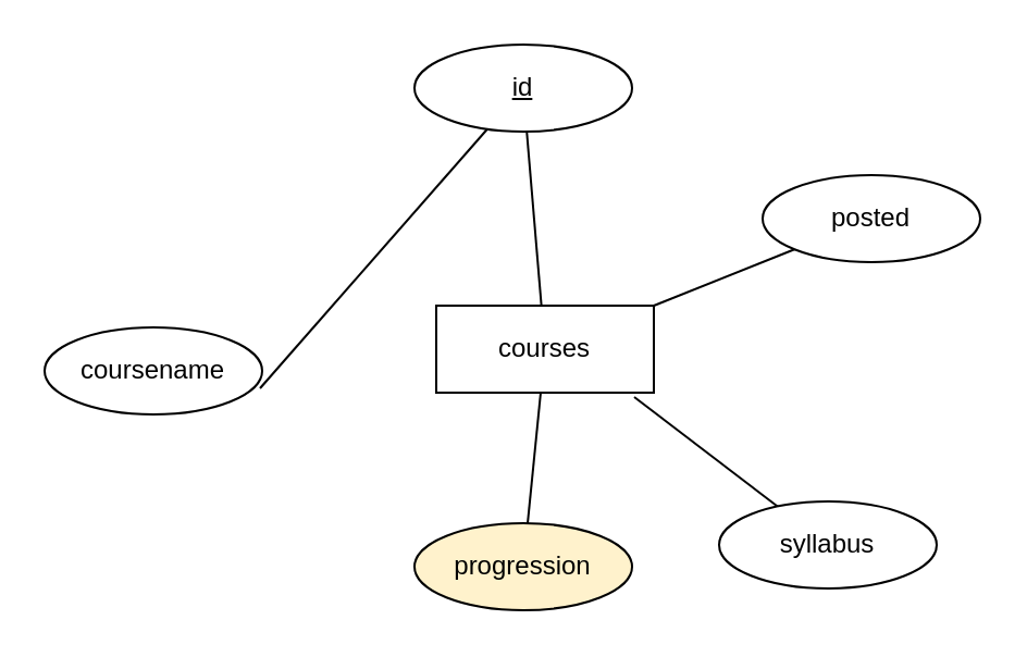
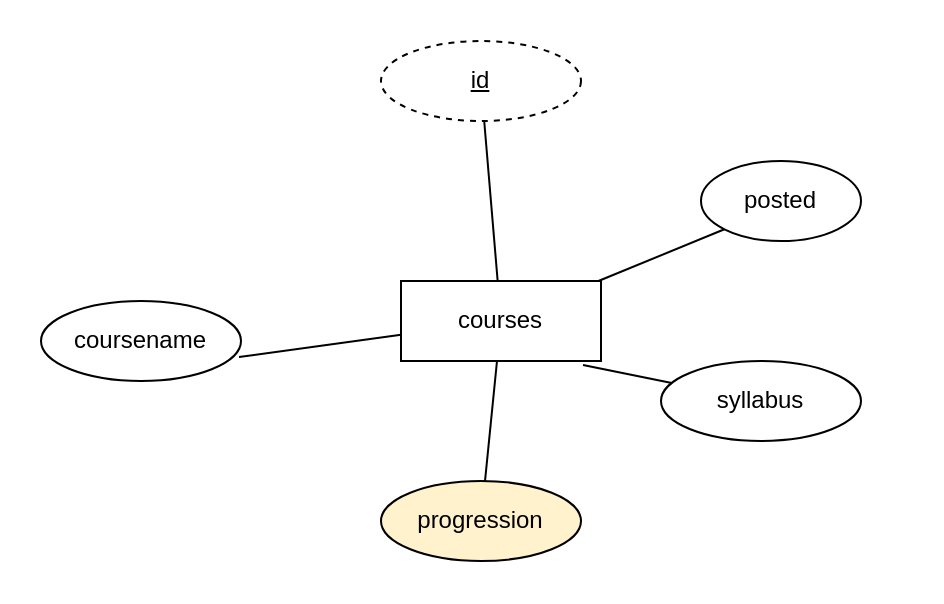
  <mxCell id="0" />
  <mxCell id="1" parent="0" />
  <mxCell id="2" value="courses" style="whiteSpace=wrap;html=1;align=center;" vertex="1" parent="1"><mxGeometry x="200" y="140" width="100" height="40" as="geometry" /></mxCell>
  <mxCell id="3" value="progression" style="ellipse;whiteSpace=wrap;html=1;align=center;fillColor=#fff2cc;" vertex="1" parent="1"><mxGeometry x="190" y="240" width="100" height="40" as="geometry" /></mxCell>
- <mxCell id="4" value="syllabus" style="ellipse;whiteSpace=wrap;html=1;align=center;" vertex="1" parent="1"><mxGeometry x="330" y="230" width="100" height="40" as="geometry" /></mxCell>
- <mxCell id="5" value="posted" style="ellipse;whiteSpace=wrap;html=1;align=center;" vertex="1" parent="1"><mxGeometry x="350" y="80" width="100" height="40" as="geometry" /></mxCell>
+ <mxCell id="4" value="syllabus" style="ellipse;whiteSpace=wrap;html=1;align=center;" vertex="1" parent="1"><mxGeometry x="330" y="180" width="100" height="40" as="geometry" /></mxCell>
+ <mxCell id="5" value="posted" style="ellipse;whiteSpace=wrap;html=1;align=center;" vertex="1" parent="1"><mxGeometry x="350" y="80" width="80" height="40" as="geometry" /></mxCell>
  <mxCell id="6" value="coursename" style="ellipse;whiteSpace=wrap;html=1;align=center;" vertex="1" parent="1"><mxGeometry x="20" y="150" width="100" height="40" as="geometry" /></mxCell>
- <mxCell id="7" value="id" style="ellipse;whiteSpace=wrap;html=1;align=center;fontStyle=4;" vertex="1" parent="1"><mxGeometry x="190" y="20" width="100" height="40" as="geometry" /></mxCell>
+ <mxCell id="7" value="id" style="ellipse;whiteSpace=wrap;html=1;align=center;fontStyle=4;dashed=1;" vertex="1" parent="1"><mxGeometry x="190" y="20" width="100" height="40" as="geometry" /></mxCell>
  <mxCell id="8" value="" style="endArrow=none;html=1;rounded=0;" edge="1" parent="1" source="7" target="2"><mxGeometry relative="1" as="geometry"><mxPoint x="140" y="250" as="sourcePoint" /><mxPoint x="300" y="250" as="targetPoint" /></mxGeometry></mxCell>
- <mxCell id="9" value="" style="endArrow=none;html=1;rounded=0;exitX=0.99;exitY=0.7;exitDx=0;exitDy=0;exitPerimeter=0;" edge="1" parent="1" source="6" target="7"><mxGeometry relative="1" as="geometry"><mxPoint x="140" y="250" as="sourcePoint" /><mxPoint x="300" y="250" as="targetPoint" /></mxGeometry></mxCell>
+ <mxCell id="9" value="" style="endArrow=none;html=1;rounded=0;exitX=0.99;exitY=0.7;exitDx=0;exitDy=0;exitPerimeter=0;" edge="1" parent="1" source="6" target="2"><mxGeometry relative="1" as="geometry"><mxPoint x="140" y="250" as="sourcePoint" /><mxPoint x="300" y="250" as="targetPoint" /></mxGeometry></mxCell>
  <mxCell id="10" value="" style="endArrow=none;html=1;rounded=0;" edge="1" parent="1" source="2" target="3"><mxGeometry relative="1" as="geometry"><mxPoint x="140" y="250" as="sourcePoint" /><mxPoint x="300" y="250" as="targetPoint" /></mxGeometry></mxCell>
  <mxCell id="11" value="" style="endArrow=none;html=1;rounded=0;exitX=0.91;exitY=1.05;exitDx=0;exitDy=0;exitPerimeter=0;" edge="1" parent="1" source="2" target="4"><mxGeometry relative="1" as="geometry"><mxPoint x="140" y="250" as="sourcePoint" /><mxPoint x="300" y="250" as="targetPoint" /></mxGeometry></mxCell>
  <mxCell id="12" value="" style="endArrow=none;html=1;rounded=0;entryX=0;entryY=1;entryDx=0;entryDy=0;" edge="1" parent="1" source="2" target="5"><mxGeometry relative="1" as="geometry"><mxPoint x="140" y="250" as="sourcePoint" /><mxPoint x="300" y="250" as="targetPoint" /></mxGeometry></mxCell>
